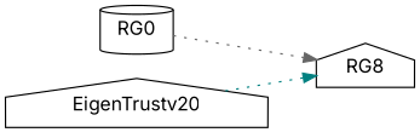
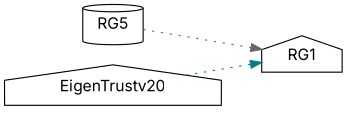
  digraph {
    fontname=Inter
    rankdir=LR
    node [fontname=Inter shape=house]
    edge [fontname=Inter style=dotted]
-   n1 [label=RG0 shape=cylinder]
-   n2 [label=RG8]
+   n1 [label=RG5 shape=cylinder]
+   n2 [label=RG1]
    n3 [height=0.01 label=EigenTrustv20 width=1]
    n1 -> n2 [color=gray40]
    n3 -> n2 [color=teal]
  }
